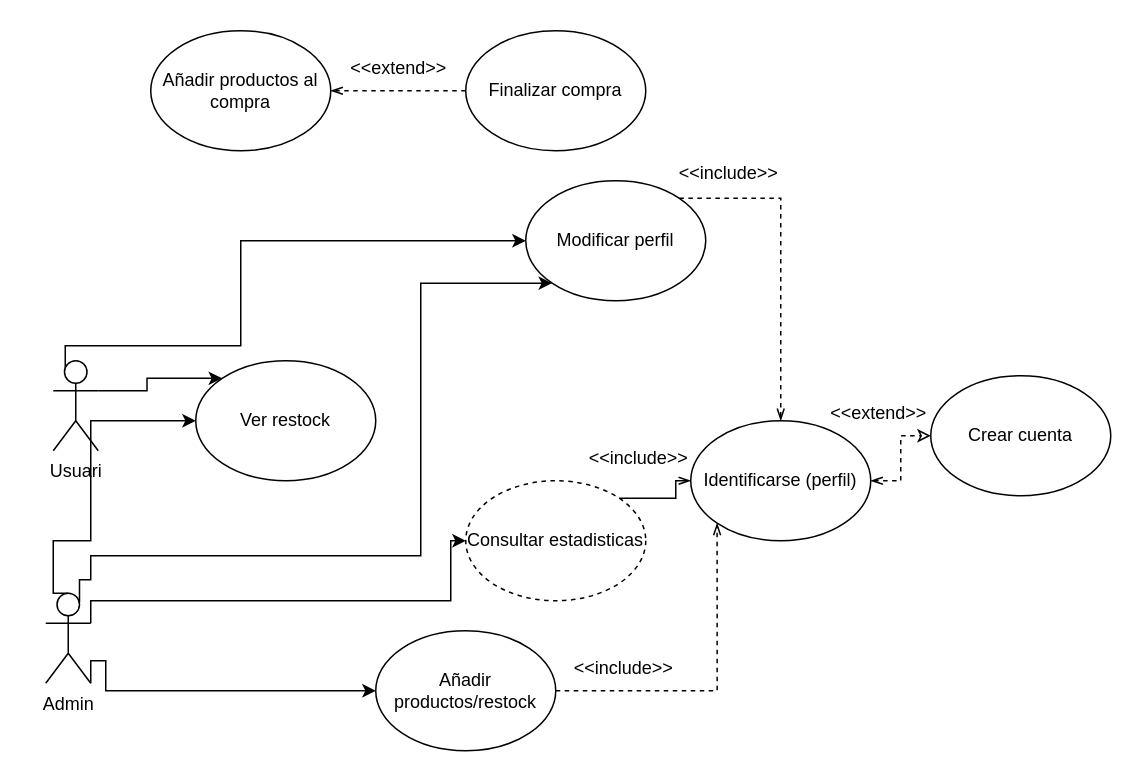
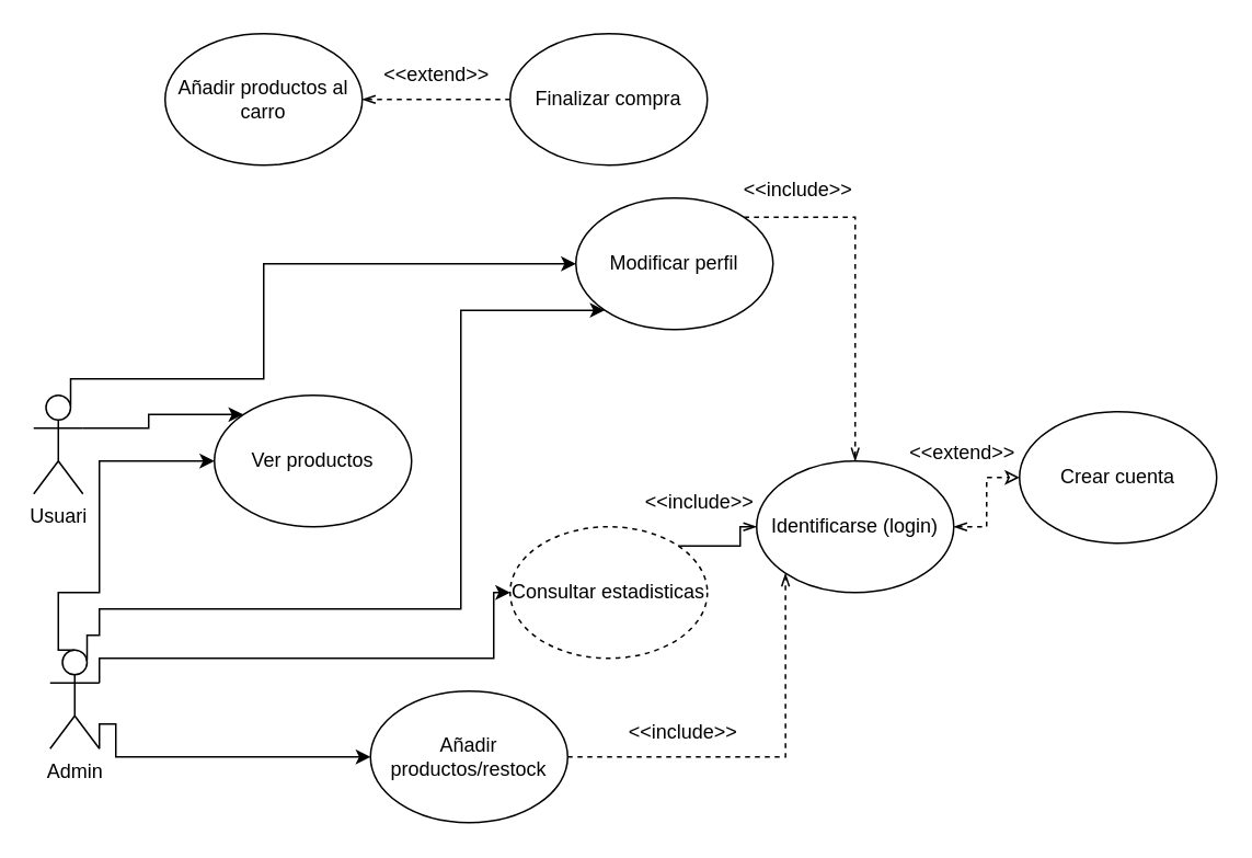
  <mxCell id="0" />
  <mxCell id="1" parent="0" />
  <mxCell id="2" style="edgeStyle=orthogonalEdgeStyle;rounded=0;orthogonalLoop=1;jettySize=auto;html=1;exitX=0.75;exitY=0.1;exitDx=0;exitDy=0;exitPerimeter=0;entryX=0;entryY=0.5;entryDx=0;entryDy=0;" parent="1" source="4" target="15" edge="1"><mxGeometry relative="1" as="geometry"><Array as="points"><mxPoint x="43" y="230" /><mxPoint x="160" y="230" /><mxPoint x="160" y="160" /></Array></mxGeometry></mxCell>
  <mxCell id="3" style="edgeStyle=orthogonalEdgeStyle;rounded=0;orthogonalLoop=1;jettySize=auto;html=1;exitX=1;exitY=0.333;exitDx=0;exitDy=0;exitPerimeter=0;entryX=0;entryY=0;entryDx=0;entryDy=0;" parent="1" source="4" target="5" edge="1"><mxGeometry relative="1" as="geometry" /></mxCell>
- <mxCell id="4" value="Usuari" style="shape=umlActor;verticalLabelPosition=bottom;verticalAlign=top;html=1;outlineConnect=0;" parent="1" vertex="1"><mxGeometry x="35" y="240" width="30" height="60" as="geometry" /></mxCell>
- <mxCell id="5" value="Ver restock" style="ellipse;whiteSpace=wrap;html=1;" parent="1" vertex="1"><mxGeometry x="130" y="240" width="120" height="80" as="geometry" /></mxCell>
- <mxCell id="6" value="Añadir productos al compra" style="ellipse;whiteSpace=wrap;html=1;" parent="1" vertex="1"><mxGeometry x="100" y="20" width="120" height="80" as="geometry" /></mxCell>
+ <mxCell id="4" value="Usuari" style="shape=umlActor;verticalLabelPosition=bottom;verticalAlign=top;html=1;outlineConnect=0;" parent="1" vertex="1"><mxGeometry x="20" y="240" width="30" height="60" as="geometry" /></mxCell>
+ <mxCell id="5" value="Ver productos" style="ellipse;whiteSpace=wrap;html=1;" parent="1" vertex="1"><mxGeometry x="130" y="240" width="120" height="80" as="geometry" /></mxCell>
+ <mxCell id="6" value="Añadir productos al carro" style="ellipse;whiteSpace=wrap;html=1;" parent="1" vertex="1"><mxGeometry x="100" y="20" width="120" height="80" as="geometry" /></mxCell>
  <mxCell id="7" style="edgeStyle=orthogonalEdgeStyle;rounded=0;orthogonalLoop=1;jettySize=auto;html=1;exitX=1;exitY=1;exitDx=0;exitDy=0;exitPerimeter=0;entryX=0;entryY=0.5;entryDx=0;entryDy=0;" parent="1" source="11" target="13" edge="1"><mxGeometry relative="1" as="geometry"><Array as="points"><mxPoint x="70" y="440" /><mxPoint x="70" y="460" /></Array></mxGeometry></mxCell>
  <mxCell id="8" style="edgeStyle=orthogonalEdgeStyle;rounded=0;orthogonalLoop=1;jettySize=auto;html=1;exitX=0.75;exitY=0.1;exitDx=0;exitDy=0;exitPerimeter=0;entryX=0;entryY=1;entryDx=0;entryDy=0;" parent="1" source="11" target="15" edge="1"><mxGeometry relative="1" as="geometry"><Array as="points"><mxPoint x="60" y="386" /><mxPoint x="60" y="370" /><mxPoint x="280" y="370" /><mxPoint x="280" y="188" /></Array></mxGeometry></mxCell>
  <mxCell id="9" style="edgeStyle=orthogonalEdgeStyle;rounded=0;orthogonalLoop=1;jettySize=auto;html=1;exitX=1;exitY=0.333;exitDx=0;exitDy=0;exitPerimeter=0;entryX=0;entryY=0.5;entryDx=0;entryDy=0;" parent="1" source="11" target="21" edge="1"><mxGeometry relative="1" as="geometry"><Array as="points"><mxPoint x="300" y="400" /><mxPoint x="300" y="360" /></Array></mxGeometry></mxCell>
  <mxCell id="10" style="edgeStyle=orthogonalEdgeStyle;rounded=0;orthogonalLoop=1;jettySize=auto;html=1;exitX=0.5;exitY=0;exitDx=0;exitDy=0;exitPerimeter=0;entryX=0;entryY=0.5;entryDx=0;entryDy=0;" parent="1" source="11" target="5" edge="1"><mxGeometry relative="1" as="geometry"><Array as="points"><mxPoint x="35" y="360" /><mxPoint x="60" y="360" /><mxPoint x="60" y="280" /></Array></mxGeometry></mxCell>
  <mxCell id="11" value="Admin" style="shape=umlActor;verticalLabelPosition=bottom;verticalAlign=top;html=1;outlineConnect=0;" parent="1" vertex="1"><mxGeometry x="30" y="395" width="30" height="60" as="geometry" /></mxCell>
  <mxCell id="12" style="edgeStyle=orthogonalEdgeStyle;rounded=0;orthogonalLoop=1;jettySize=auto;html=1;exitX=1;exitY=0.5;exitDx=0;exitDy=0;entryX=0;entryY=1;entryDx=0;entryDy=0;dashed=1;endArrow=openThin;endFill=0;" parent="1" source="13" target="17" edge="1"><mxGeometry relative="1" as="geometry" /></mxCell>
- <mxCell id="13" value="Añadir productos/restock" style="ellipse;whiteSpace=wrap;html=1;" parent="1" vertex="1"><mxGeometry x="250" y="420" width="120" height="80" as="geometry" /></mxCell>
+ <mxCell id="13" value="Añadir productos/restock" style="ellipse;whiteSpace=wrap;html=1;" parent="1" vertex="1"><mxGeometry x="225" y="420" width="120" height="80" as="geometry" /></mxCell>
  <mxCell id="14" style="edgeStyle=orthogonalEdgeStyle;rounded=0;orthogonalLoop=1;jettySize=auto;html=1;exitX=1;exitY=0;exitDx=0;exitDy=0;entryX=0.5;entryY=0;entryDx=0;entryDy=0;dashed=1;endArrow=openThin;endFill=0;" parent="1" source="15" target="17" edge="1"><mxGeometry relative="1" as="geometry"><Array as="points"><mxPoint x="520" y="132" /></Array></mxGeometry></mxCell>
  <mxCell id="15" value="Modificar perfil" style="ellipse;whiteSpace=wrap;html=1;" parent="1" vertex="1"><mxGeometry x="350" y="120" width="120" height="80" as="geometry" /></mxCell>
  <mxCell id="16" style="edgeStyle=orthogonalEdgeStyle;rounded=0;orthogonalLoop=1;jettySize=auto;html=1;exitX=1;exitY=0.5;exitDx=0;exitDy=0;entryX=0;entryY=0.5;entryDx=0;entryDy=0;endArrow=classic;endFill=0;dashed=1;startArrow=openThin;startFill=0;" edge="1" parent="1" source="17" target="26"><mxGeometry relative="1" as="geometry" /></mxCell>
- <mxCell id="17" value="Identificarse (perfil)" style="ellipse;whiteSpace=wrap;html=1;" parent="1" vertex="1"><mxGeometry x="460" y="280" width="120" height="80" as="geometry" /></mxCell>
+ <mxCell id="17" value="Identificarse (login)" style="ellipse;whiteSpace=wrap;html=1;" parent="1" vertex="1"><mxGeometry x="460" y="280" width="120" height="80" as="geometry" /></mxCell>
  <mxCell id="18" value="&amp;lt;&amp;lt;include&amp;gt;&amp;gt;" style="text;html=1;align=center;verticalAlign=middle;resizable=0;points=[];autosize=1;strokeColor=none;fillColor=none;rotation=0;" parent="1" vertex="1"><mxGeometry x="440" y="100" width="90" height="30" as="geometry" /></mxCell>
  <mxCell id="19" value="&amp;lt;&amp;lt;include&amp;gt;&amp;gt;" style="text;html=1;align=center;verticalAlign=middle;resizable=0;points=[];autosize=1;strokeColor=none;fillColor=none;rotation=0;" parent="1" vertex="1"><mxGeometry x="370" y="430" width="90" height="30" as="geometry" /></mxCell>
  <mxCell id="20" style="edgeStyle=orthogonalEdgeStyle;rounded=0;orthogonalLoop=1;jettySize=auto;html=1;exitX=1;exitY=0;exitDx=0;exitDy=0;entryX=0;entryY=0.5;entryDx=0;entryDy=0;dashed=0;endArrow=openThin;endFill=0;" parent="1" source="21" target="17" edge="1"><mxGeometry relative="1" as="geometry" /></mxCell>
  <mxCell id="21" value="Consultar estadisticas" style="ellipse;whiteSpace=wrap;html=1;dashed=1;" parent="1" vertex="1"><mxGeometry x="310" y="320" width="120" height="80" as="geometry" /></mxCell>
  <mxCell id="22" value="&amp;lt;&amp;lt;include&amp;gt;&amp;gt;" style="text;html=1;align=center;verticalAlign=middle;resizable=0;points=[];autosize=1;strokeColor=none;fillColor=none;rotation=0;" parent="1" vertex="1"><mxGeometry x="380" y="290" width="90" height="30" as="geometry" /></mxCell>
  <mxCell id="23" style="edgeStyle=orthogonalEdgeStyle;rounded=0;orthogonalLoop=1;jettySize=auto;html=1;exitX=0;exitY=0.5;exitDx=0;exitDy=0;entryX=1;entryY=0.5;entryDx=0;entryDy=0;dashed=1;endArrow=openThin;endFill=0;" parent="1" source="24" target="6" edge="1"><mxGeometry relative="1" as="geometry" /></mxCell>
  <mxCell id="24" value="Finalizar compra" style="ellipse;whiteSpace=wrap;html=1;" parent="1" vertex="1"><mxGeometry x="310" y="20" width="120" height="80" as="geometry" /></mxCell>
  <mxCell id="25" value="&amp;lt;&amp;lt;extend&amp;gt;&amp;gt;" style="text;html=1;align=center;verticalAlign=middle;resizable=0;points=[];autosize=1;strokeColor=none;fillColor=none;" parent="1" vertex="1"><mxGeometry x="220" y="30" width="90" height="30" as="geometry" /></mxCell>
  <mxCell id="26" value="Crear cuenta" style="ellipse;whiteSpace=wrap;html=1;" vertex="1" parent="1"><mxGeometry x="620" y="250" width="120" height="80" as="geometry" /></mxCell>
  <mxCell id="27" value="&amp;lt;&amp;lt;extend&amp;gt;&amp;gt;" style="text;html=1;align=center;verticalAlign=middle;resizable=0;points=[];autosize=1;strokeColor=none;fillColor=none;" vertex="1" parent="1"><mxGeometry x="540" y="260" width="90" height="30" as="geometry" /></mxCell>
